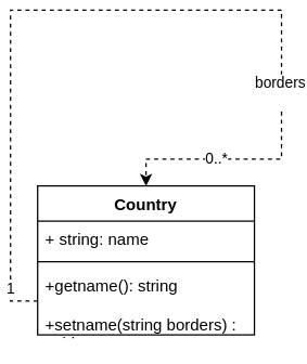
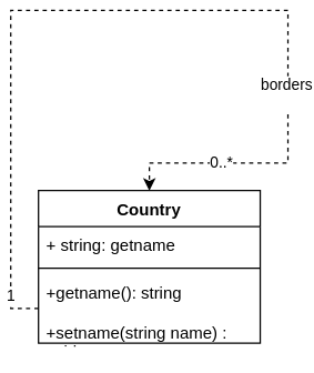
  <mxCell id="0" />
  <mxCell id="1" parent="0" />
  <mxCell id="2" value="Country" style="swimlane;fontStyle=1;align=center;verticalAlign=top;childLayout=stackLayout;horizontal=1;startSize=26;horizontalStack=0;resizeParent=1;resizeParentMax=0;resizeLast=0;collapsible=1;marginBottom=0;whiteSpace=wrap;html=1;" vertex="1" parent="1"><mxGeometry x="20" y="20" width="160" height="110" as="geometry" /></mxCell>
- <mxCell id="3" value="+ string: name&lt;span style=&quot;white-space: pre;&quot;&gt;&#09;&lt;/span&gt;" style="text;strokeColor=none;fillColor=none;align=left;verticalAlign=top;spacingLeft=4;spacingRight=4;overflow=hidden;rotatable=0;points=[[0,0.5],[1,0.5]];portConstraint=eastwest;whiteSpace=wrap;html=1;" vertex="1" parent="2"><mxGeometry y="26" width="160" height="26" as="geometry" /></mxCell>
+ <mxCell id="3" value="+ string: getname&lt;span style=&quot;white-space: pre;&quot;&gt;&#09;&lt;/span&gt;" style="text;strokeColor=none;fillColor=none;align=left;verticalAlign=top;spacingLeft=4;spacingRight=4;overflow=hidden;rotatable=0;points=[[0,0.5],[1,0.5]];portConstraint=eastwest;whiteSpace=wrap;html=1;" vertex="1" parent="2"><mxGeometry y="26" width="160" height="26" as="geometry" /></mxCell>
  <mxCell id="4" value="" style="line;strokeWidth=1;fillColor=none;align=left;verticalAlign=middle;spacingTop=-1;spacingLeft=3;spacingRight=3;rotatable=0;labelPosition=right;points=[];portConstraint=eastwest;strokeColor=inherit;" vertex="1" parent="2"><mxGeometry y="52" width="160" height="8" as="geometry" /></mxCell>
  <mxCell id="5" style="edgeStyle=orthogonalEdgeStyle;rounded=0;orthogonalLoop=1;jettySize=auto;html=1;entryX=0.5;entryY=0;entryDx=0;entryDy=0;dashed=1;" edge="1" parent="2" source="9" target="2"><mxGeometry relative="1" as="geometry"><Array as="points"><mxPoint x="-20" y="85" /><mxPoint x="-20" y="-130" /><mxPoint x="180" y="-130" /><mxPoint x="180" y="-20" /><mxPoint x="80" y="-20" /></Array></mxGeometry></mxCell>
  <mxCell id="6" value="borders&lt;div&gt;&lt;br&gt;&lt;/div&gt;" style="edgeLabel;html=1;align=center;verticalAlign=middle;resizable=0;points=[];" vertex="1" connectable="0" parent="5"><mxGeometry x="0.489" y="-2" relative="1" as="geometry"><mxPoint as="offset" /></mxGeometry></mxCell>
  <mxCell id="7" value="1" style="edgeLabel;html=1;align=center;verticalAlign=middle;resizable=0;points=[];" vertex="1" connectable="0" parent="5"><mxGeometry x="-0.91" y="1" relative="1" as="geometry"><mxPoint as="offset" /></mxGeometry></mxCell>
  <mxCell id="8" value="0..*" style="edgeLabel;html=1;align=center;verticalAlign=middle;resizable=0;points=[];" vertex="1" connectable="0" parent="5"><mxGeometry x="0.786" y="-1" relative="1" as="geometry"><mxPoint as="offset" /></mxGeometry></mxCell>
- <mxCell id="9" value="+getname(): string&lt;div&gt;&lt;br&gt;&lt;div&gt;+setname(string borders) : void&lt;/div&gt;&lt;/div&gt;" style="text;strokeColor=none;fillColor=none;align=left;verticalAlign=top;spacingLeft=4;spacingRight=4;overflow=hidden;rotatable=0;points=[[0,0.5],[1,0.5]];portConstraint=eastwest;whiteSpace=wrap;html=1;" vertex="1" parent="2"><mxGeometry y="60" width="160" height="50" as="geometry" /></mxCell>
+ <mxCell id="9" value="+getname(): string&lt;div&gt;&lt;br&gt;&lt;div&gt;+setname(string name) : void&lt;/div&gt;&lt;/div&gt;" style="text;strokeColor=none;fillColor=none;align=left;verticalAlign=top;spacingLeft=4;spacingRight=4;overflow=hidden;rotatable=0;points=[[0,0.5],[1,0.5]];portConstraint=eastwest;whiteSpace=wrap;html=1;" vertex="1" parent="2"><mxGeometry y="60" width="160" height="50" as="geometry" /></mxCell>
